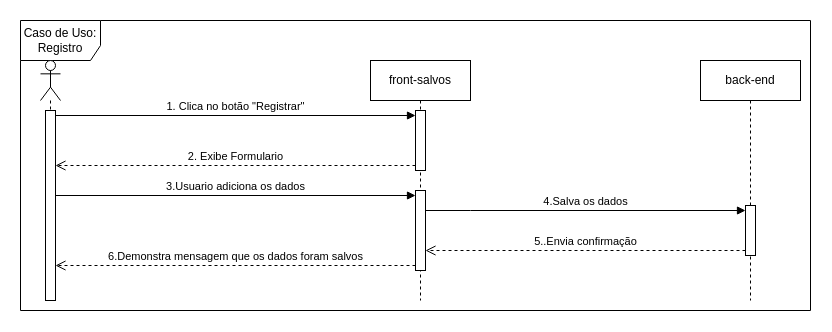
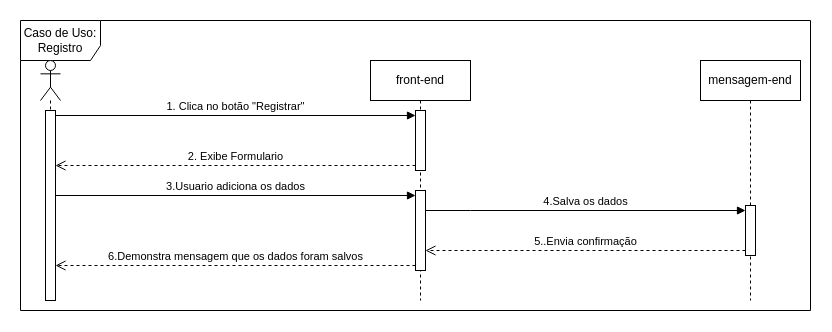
  <mxCell id="0" />
  <mxCell id="1" parent="0" />
  <mxCell id="2" value="Caso de Uso: Registro" style="shape=umlFrame;whiteSpace=wrap;html=1;pointerEvents=0;width=80;height=40;" vertex="1" parent="1"><mxGeometry y="20" width="790" height="290" as="geometry" x="20" /></mxCell>
  <mxCell id="3" value="" style="shape=umlLifeline;perimeter=lifelinePerimeter;whiteSpace=wrap;html=1;container=1;dropTarget=0;collapsible=0;recursiveResize=0;outlineConnect=0;portConstraint=eastwest;newEdgeStyle={&quot;curved&quot;:0,&quot;rounded&quot;:0};participant=umlActor;" vertex="1" parent="1"><mxGeometry x="40" y="60" width="20" height="240" as="geometry" /></mxCell>
  <mxCell id="4" value="" style="html=1;points=[[0,0,0,0,5],[0,1,0,0,-5],[1,0,0,0,5],[1,1,0,0,-5]];perimeter=orthogonalPerimeter;outlineConnect=0;targetShapes=umlLifeline;portConstraint=eastwest;newEdgeStyle={&quot;curved&quot;:0,&quot;rounded&quot;:0};" vertex="1" parent="3"><mxGeometry x="5" y="50" width="10" height="190" as="geometry" /></mxCell>
- <mxCell id="5" value="front-salvos" style="shape=umlLifeline;perimeter=lifelinePerimeter;whiteSpace=wrap;html=1;container=1;dropTarget=0;collapsible=0;recursiveResize=0;outlineConnect=0;portConstraint=eastwest;newEdgeStyle={&quot;curved&quot;:0,&quot;rounded&quot;:0};" vertex="1" parent="1"><mxGeometry x="370" y="60" width="100" height="240" as="geometry" /></mxCell>
+ <mxCell id="5" value="front-end" style="shape=umlLifeline;perimeter=lifelinePerimeter;whiteSpace=wrap;html=1;container=1;dropTarget=0;collapsible=0;recursiveResize=0;outlineConnect=0;portConstraint=eastwest;newEdgeStyle={&quot;curved&quot;:0,&quot;rounded&quot;:0};" vertex="1" parent="1"><mxGeometry x="370" y="60" width="100" height="240" as="geometry" /></mxCell>
  <mxCell id="6" value="" style="html=1;points=[[0,0,0,0,5],[0,1,0,0,-5],[1,0,0,0,5],[1,1,0,0,-5]];perimeter=orthogonalPerimeter;outlineConnect=0;targetShapes=umlLifeline;portConstraint=eastwest;newEdgeStyle={&quot;curved&quot;:0,&quot;rounded&quot;:0};" vertex="1" parent="5"><mxGeometry x="45" y="130" width="10" height="80" as="geometry" /></mxCell>
  <mxCell id="7" value="" style="html=1;points=[[0,0,0,0,5],[0,1,0,0,-5],[1,0,0,0,5],[1,1,0,0,-5]];perimeter=orthogonalPerimeter;outlineConnect=0;targetShapes=umlLifeline;portConstraint=eastwest;newEdgeStyle={&quot;curved&quot;:0,&quot;rounded&quot;:0};" vertex="1" parent="5"><mxGeometry x="45" y="50" width="10" height="60" as="geometry" /></mxCell>
- <mxCell id="8" value="back-end" style="shape=umlLifeline;perimeter=lifelinePerimeter;whiteSpace=wrap;html=1;container=1;dropTarget=0;collapsible=0;recursiveResize=0;outlineConnect=0;portConstraint=eastwest;newEdgeStyle={&quot;curved&quot;:0,&quot;rounded&quot;:0};" vertex="1" parent="1"><mxGeometry x="700" y="60" width="100" height="240" as="geometry" /></mxCell>
+ <mxCell id="8" value="mensagem-end" style="shape=umlLifeline;perimeter=lifelinePerimeter;whiteSpace=wrap;html=1;container=1;dropTarget=0;collapsible=0;recursiveResize=0;outlineConnect=0;portConstraint=eastwest;newEdgeStyle={&quot;curved&quot;:0,&quot;rounded&quot;:0};" vertex="1" parent="1"><mxGeometry x="700" y="60" width="100" height="240" as="geometry" /></mxCell>
  <mxCell id="9" value="" style="html=1;points=[[0,0,0,0,5],[0,1,0,0,-5],[1,0,0,0,5],[1,1,0,0,-5]];perimeter=orthogonalPerimeter;outlineConnect=0;targetShapes=umlLifeline;portConstraint=eastwest;newEdgeStyle={&quot;curved&quot;:0,&quot;rounded&quot;:0};" vertex="1" parent="8"><mxGeometry x="45" y="145" width="10" height="50" as="geometry" /></mxCell>
  <mxCell id="10" value="6.Demonstra mensagem que os dados foram salvos" style="html=1;verticalAlign=bottom;endArrow=open;dashed=1;endSize=8;curved=0;rounded=0;exitX=0;exitY=1;exitDx=0;exitDy=-5;" edge="1" parent="1" source="6" target="4"><mxGeometry relative="1" as="geometry"><mxPoint x="100" y="225" as="targetPoint" /><mxPoint as="offset" /></mxGeometry></mxCell>
  <mxCell id="11" value="3.Usuario adiciona os dados" style="html=1;verticalAlign=bottom;endArrow=block;curved=0;rounded=0;entryX=0;entryY=0;entryDx=0;entryDy=5;" edge="1" parent="1" source="4" target="6"><mxGeometry relative="1" as="geometry"><mxPoint x="60" y="155" as="sourcePoint" /></mxGeometry></mxCell>
  <mxCell id="12" value="4.Salva os dados" style="html=1;verticalAlign=bottom;endArrow=block;curved=0;rounded=0;" edge="1" parent="1" source="6" target="9"><mxGeometry width="80" relative="1" as="geometry"><mxPoint x="190" y="170" as="sourcePoint" /><mxPoint x="270" y="170" as="targetPoint" /><Array as="points"><mxPoint x="470" y="210" /></Array></mxGeometry></mxCell>
  <mxCell id="13" value="5..Envia confirmação" style="html=1;verticalAlign=bottom;endArrow=open;dashed=1;endSize=8;curved=0;rounded=0;" edge="1" parent="1"><mxGeometry relative="1" as="geometry"><mxPoint x="745" y="250" as="sourcePoint" /><mxPoint x="425" y="250" as="targetPoint" /></mxGeometry></mxCell>
  <mxCell id="14" value="2. Exibe Formulario" style="html=1;verticalAlign=bottom;endArrow=open;dashed=1;endSize=8;curved=0;rounded=0;exitX=0;exitY=1;exitDx=0;exitDy=-5;" edge="1" parent="1" source="7" target="4"><mxGeometry relative="1" as="geometry"><mxPoint x="345" y="185" as="targetPoint" /><Array as="points"><mxPoint x="370" y="165" /></Array></mxGeometry></mxCell>
  <mxCell id="15" value="1. Clica no botão &quot;Registrar&quot;" style="html=1;verticalAlign=bottom;endArrow=block;curved=0;rounded=0;entryX=0;entryY=0;entryDx=0;entryDy=5;" edge="1" parent="1" source="4" target="7"><mxGeometry relative="1" as="geometry"><mxPoint x="345" y="115" as="sourcePoint" /></mxGeometry></mxCell>
